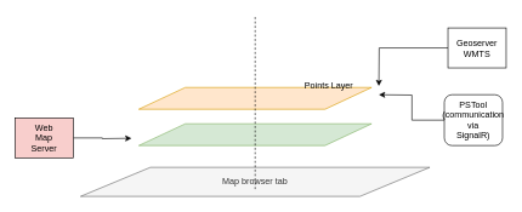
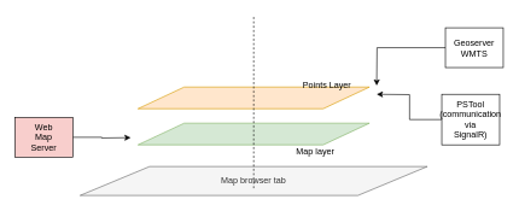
  <mxCell id="0" />
  <mxCell id="1" parent="0" />
  <mxCell id="2" value="" style="shape=parallelogram;perimeter=parallelogramPerimeter;whiteSpace=wrap;html=1;fillColor=#d5e8d4;strokeColor=#82b366;" vertex="1" parent="1"><mxGeometry x="190" y="170" width="320" height="30" as="geometry" /></mxCell>
  <mxCell id="3" style="edgeStyle=orthogonalEdgeStyle;rounded=0;orthogonalLoop=1;jettySize=auto;html=1;" edge="1" parent="1" source="4"><mxGeometry relative="1" as="geometry"><mxPoint x="180" y="190" as="targetPoint" /></mxGeometry></mxCell>
  <mxCell id="4" value="&lt;div&gt;Web&lt;/div&gt;&lt;div&gt;Map&lt;/div&gt;&lt;div&gt;Server&lt;br&gt;&lt;/div&gt;" style="rounded=0;whiteSpace=wrap;html=1;fillColor=#f8cecc;" vertex="1" parent="1"><mxGeometry x="20" y="162" width="80" height="55" as="geometry" /></mxCell>
  <mxCell id="5" value="" style="shape=parallelogram;perimeter=parallelogramPerimeter;whiteSpace=wrap;html=1;fillColor=#ffe6cc;strokeColor=#d79b00;" vertex="1" parent="1"><mxGeometry x="190" y="120" width="320" height="30" as="geometry" /></mxCell>
+ <mxCell id="6" value="Map layer" style="text;html=1;align=center;verticalAlign=middle;resizable=0;points=[];autosize=1;" vertex="1" parent="1"><mxGeometry x="400" y="200" width="70" height="20" as="geometry" /></mxCell>
  <mxCell id="7" value="Points Layer" style="text;html=1;align=center;verticalAlign=middle;resizable=0;points=[];autosize=1;" vertex="1" parent="1"><mxGeometry x="411" y="108" width="80" height="20" as="geometry" /></mxCell>
  <mxCell id="8" style="edgeStyle=orthogonalEdgeStyle;rounded=0;orthogonalLoop=1;jettySize=auto;html=1;" edge="1" parent="1" source="9"><mxGeometry relative="1" as="geometry"><mxPoint x="520" y="118" as="targetPoint" /></mxGeometry></mxCell>
  <mxCell id="9" value="&lt;div&gt;Geoserver&lt;/div&gt;&lt;div&gt;WMTS&lt;br&gt;&lt;/div&gt;" style="rounded=0;whiteSpace=wrap;html=1;" vertex="1" parent="1"><mxGeometry x="615" y="38" width="80" height="55" as="geometry" /></mxCell>
  <mxCell id="10" style="edgeStyle=orthogonalEdgeStyle;rounded=0;orthogonalLoop=1;jettySize=auto;html=1;" edge="1" parent="1" source="11"><mxGeometry relative="1" as="geometry"><mxPoint x="520" y="130" as="targetPoint" /></mxGeometry></mxCell>
- <mxCell id="11" value="&lt;div&gt;PSTool&lt;/div&gt;&lt;div&gt;(communication&lt;/div&gt;&lt;div&gt;via&lt;/div&gt;&lt;div&gt;SignalR)&lt;/div&gt;" style="whiteSpace=wrap;html=1;rounded=1;" vertex="1" parent="1"><mxGeometry x="610" y="130" width="80" height="70" as="geometry" /></mxCell>
+ <mxCell id="11" value="&lt;div&gt;PSTool&lt;/div&gt;&lt;div&gt;(communication&lt;/div&gt;&lt;div&gt;via&lt;/div&gt;&lt;div&gt;SignalR)&lt;/div&gt;" style="rounded=0;whiteSpace=wrap;html=1;" vertex="1" parent="1"><mxGeometry x="610" y="130" width="80" height="70" as="geometry" /></mxCell>
  <mxCell id="12" value="Map browser tab" style="shape=parallelogram;perimeter=parallelogramPerimeter;whiteSpace=wrap;html=1;fillColor=#f5f5f5;strokeColor=#666666;fontColor=#333333;" vertex="1" parent="1"><mxGeometry x="110" y="230" width="480" height="40" as="geometry" /></mxCell>
  <mxCell id="13" value="" style="endArrow=none;dashed=1;html=1;" edge="1" parent="1"><mxGeometry width="50" height="50" relative="1" as="geometry"><mxPoint x="350" y="260" as="sourcePoint" /><mxPoint x="350" y="20" as="targetPoint" /></mxGeometry></mxCell>
